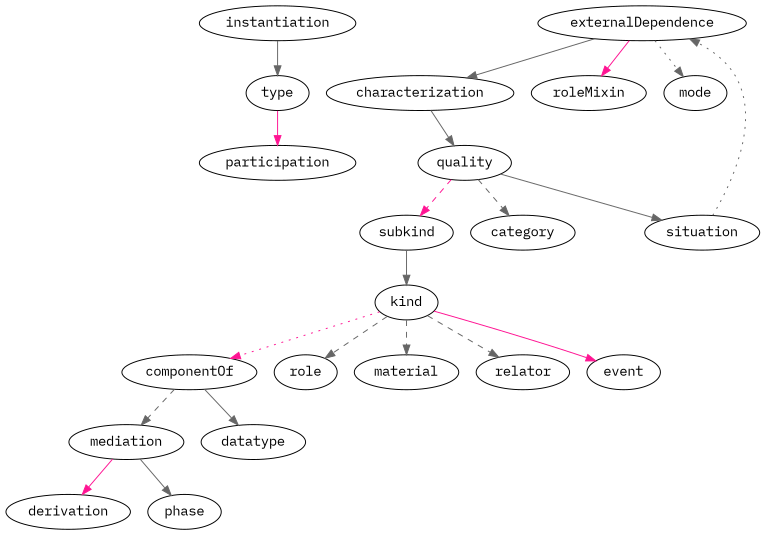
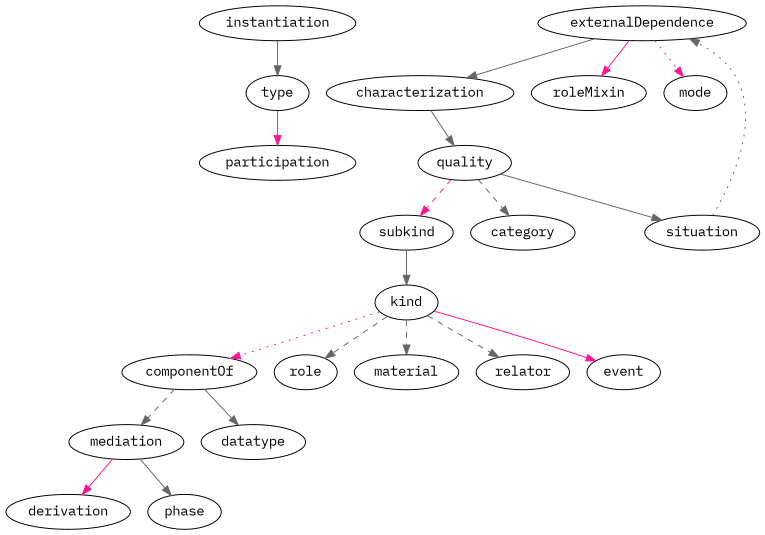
  strict digraph {
    fontname="IBM Plex Mono"
    node [fontname="IBM Plex Mono"]
    edge [color=gray40 fontname="IBM Plex Mono" style=solid]
    instantiation
    type
    participation
    externalDependence
    characterization
    roleMixin
    mode
    quality
    subkind
    category
    situation
    kind
    componentOf
    role
    material
    relator
    event
    mediation
    datatype
    derivation
    phase
    instantiation -> type
    type -> participation [color=deeppink]
    externalDependence -> characterization
    externalDependence -> roleMixin [color=deeppink]
-   externalDependence -> mode [style=dotted]
+   externalDependence -> mode [color=deeppink style=dotted]
    characterization -> quality
    quality -> subkind [color=deeppink style=dashed]
    quality -> category [style=dashed]
    quality -> situation
    subkind -> kind
    situation -> externalDependence [style=dotted]
    kind -> componentOf [color=deeppink style=dotted]
    kind -> role [style=dashed]
    kind -> material [style=dashed]
    kind -> relator [style=dashed]
    kind -> event [color=deeppink]
    componentOf -> mediation [style=dashed]
    componentOf -> datatype
    mediation -> derivation [color=deeppink]
    mediation -> phase
  }
